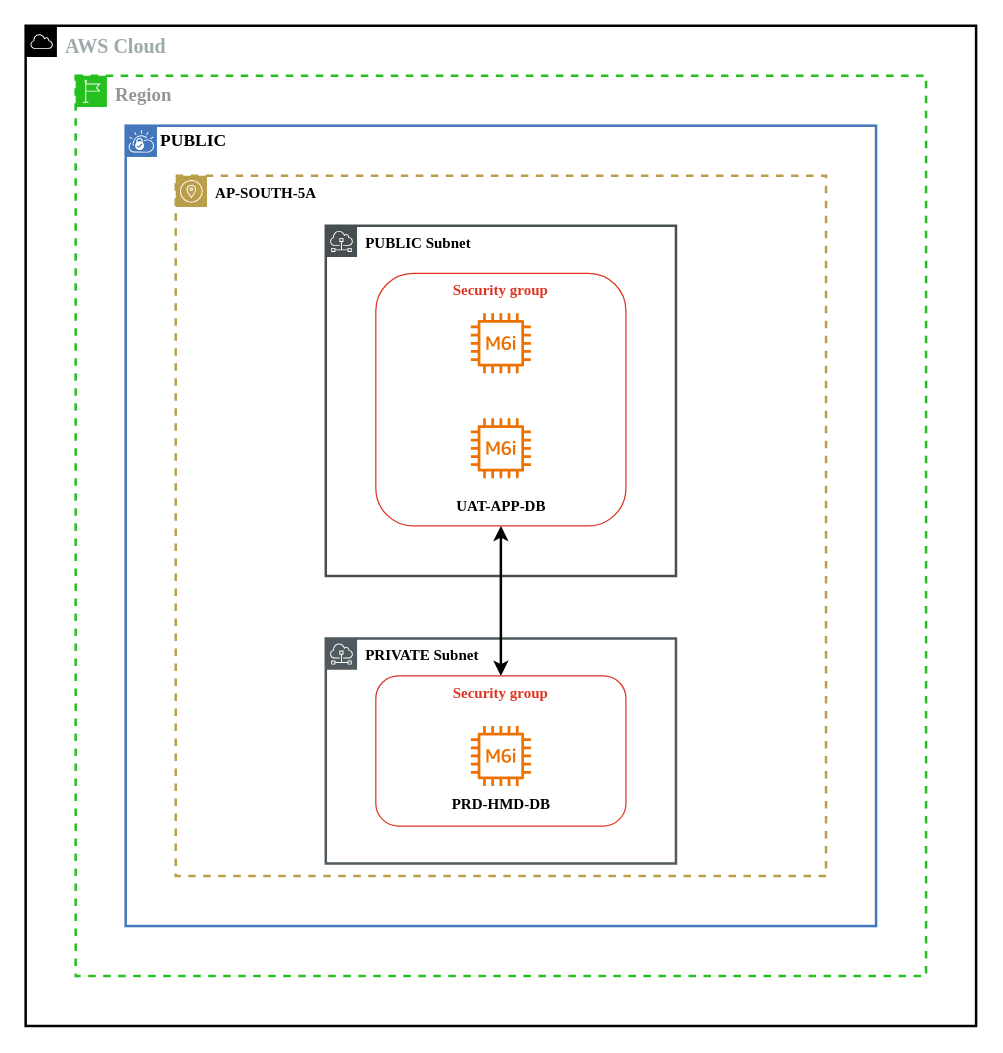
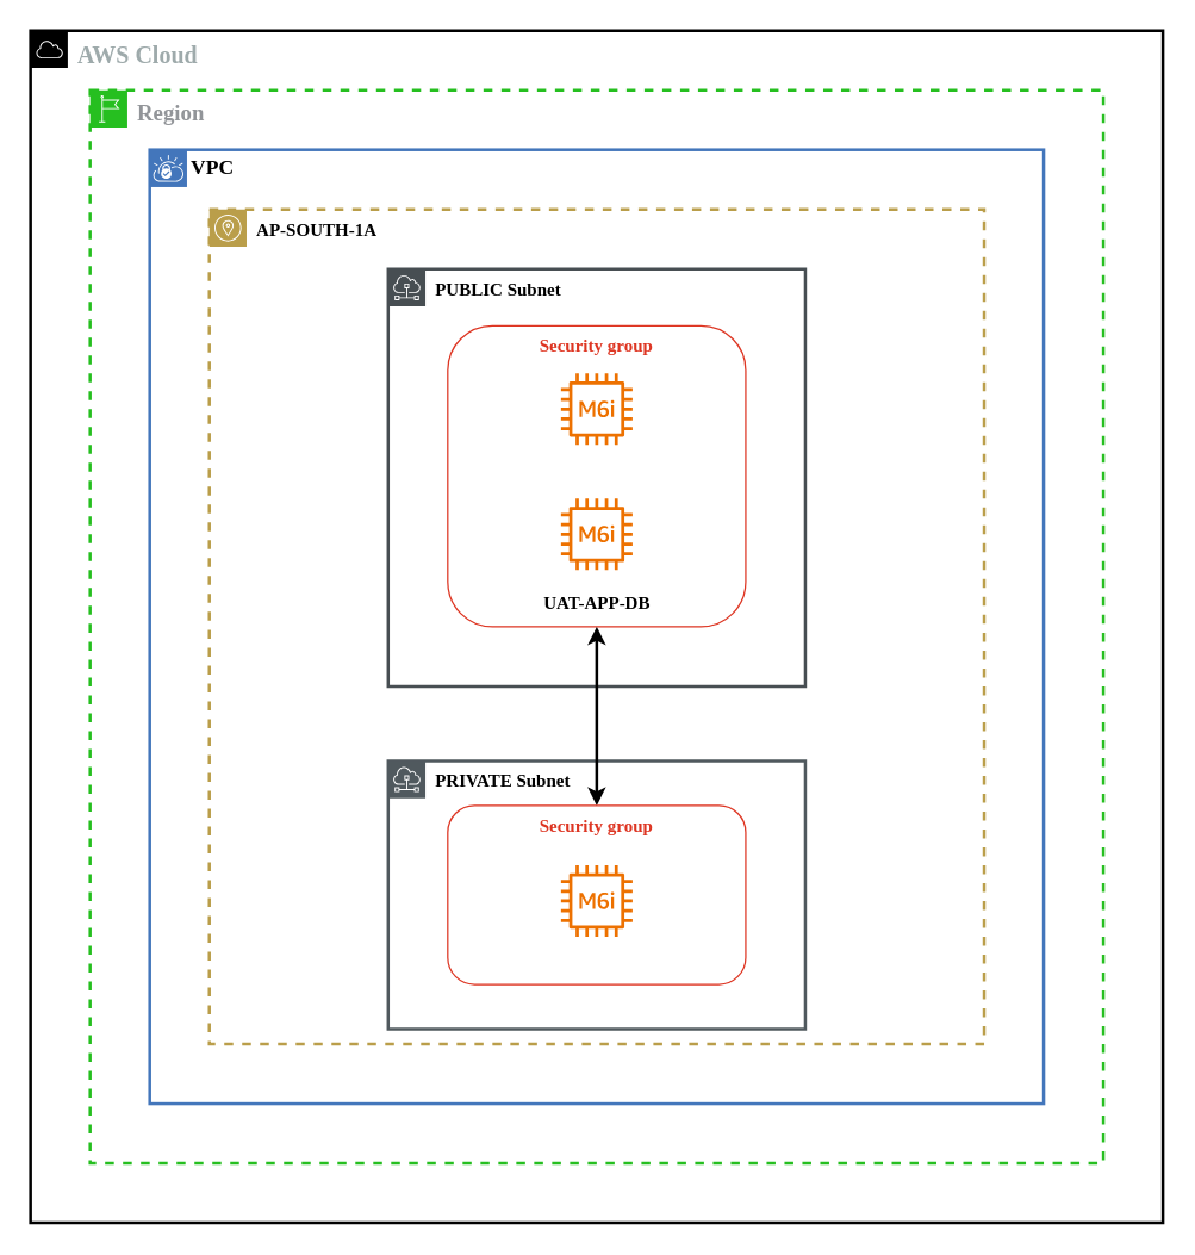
  <mxCell id="0" />
  <mxCell id="1" parent="0" />
  <mxCell id="2" value="&lt;font face=&quot;Times New Roman&quot; color=&quot;#9eaaab&quot; style=&quot;font-size: 16px;&quot;&gt;&lt;b&gt;AWS Cloud&lt;/b&gt;&lt;/font&gt;" style="sketch=0;outlineConnect=0;gradientColor=none;html=1;whiteSpace=wrap;fontSize=12;fontStyle=0;shape=mxgraph.aws4.group;grIcon=mxgraph.aws4.group_aws_cloud;strokeColor=#000000;fillColor=none;verticalAlign=top;align=left;spacingLeft=30;fontColor=#AAB7B8;dashed=0;strokeWidth=2;" vertex="1" parent="1"><mxGeometry x="20" y="20" width="760" height="800" as="geometry" /></mxCell>
  <mxCell id="3" value="&lt;font color=&quot;#929599&quot; face=&quot;Times New Roman&quot; style=&quot;font-size: 15px;&quot;&gt;&lt;b&gt;Region&lt;/b&gt;&lt;/font&gt;" style="sketch=0;outlineConnect=0;gradientColor=none;html=1;whiteSpace=wrap;fontSize=12;fontStyle=0;shape=mxgraph.aws4.group;grIcon=mxgraph.aws4.group_region;strokeColor=#26BF20;fillColor=none;verticalAlign=top;align=left;spacingLeft=30;fontColor=#B6BABF;dashed=1;strokeWidth=2;" vertex="1" parent="1"><mxGeometry x="60" y="60" width="680" height="720" as="geometry" /></mxCell>
- <mxCell id="4" value="&lt;font face=&quot;Times New Roman&quot; style=&quot;font-size: 14px;&quot;&gt;&lt;b&gt;PUBLIC&lt;/b&gt;&lt;/font&gt;" style="shape=mxgraph.ibm.box;prType=vpc;fontStyle=0;verticalAlign=top;align=left;spacingLeft=32;spacingTop=4;fillColor=none;rounded=0;whiteSpace=wrap;html=1;strokeColor=#4376BB;strokeWidth=2;dashed=0;container=1;spacing=-4;collapsible=0;expand=0;recursiveResize=0;" vertex="1" parent="1"><mxGeometry x="100" y="100" width="600" height="640" as="geometry" /></mxCell>
- <mxCell id="5" value="&lt;font face=&quot;Times New Roman&quot; color=&quot;#000000&quot;&gt;&lt;b&gt;AP-SOUTH-5A&lt;/b&gt;&lt;/font&gt;" style="sketch=0;outlineConnect=0;gradientColor=none;html=1;whiteSpace=wrap;fontSize=12;fontStyle=0;shape=mxgraph.aws4.group;grIcon=mxgraph.aws4.group_availability_zone;strokeColor=#BA9E4A;fillColor=none;verticalAlign=top;align=left;spacingLeft=30;fontColor=#545B64;dashed=1;strokeWidth=2;perimeterSpacing=0;" vertex="1" parent="4"><mxGeometry x="40" y="40" width="520" height="560" as="geometry" /></mxCell>
+ <mxCell id="4" value="&lt;font face=&quot;Times New Roman&quot; style=&quot;font-size: 14px;&quot;&gt;&lt;b&gt;VPC&lt;/b&gt;&lt;/font&gt;" style="shape=mxgraph.ibm.box;prType=vpc;fontStyle=0;verticalAlign=top;align=left;spacingLeft=32;spacingTop=4;fillColor=none;rounded=0;whiteSpace=wrap;html=1;strokeColor=#4376BB;strokeWidth=2;dashed=0;container=1;spacing=-4;collapsible=0;expand=0;recursiveResize=0;" vertex="1" parent="1"><mxGeometry x="100" y="100" width="600" height="640" as="geometry" /></mxCell>
+ <mxCell id="5" value="&lt;font face=&quot;Times New Roman&quot; color=&quot;#000000&quot;&gt;&lt;b&gt;AP-SOUTH-1A&lt;/b&gt;&lt;/font&gt;" style="sketch=0;outlineConnect=0;gradientColor=none;html=1;whiteSpace=wrap;fontSize=12;fontStyle=0;shape=mxgraph.aws4.group;grIcon=mxgraph.aws4.group_availability_zone;strokeColor=#BA9E4A;fillColor=none;verticalAlign=top;align=left;spacingLeft=30;fontColor=#545B64;dashed=1;strokeWidth=2;perimeterSpacing=0;" vertex="1" parent="4"><mxGeometry x="40" y="40" width="520" height="560" as="geometry" /></mxCell>
  <mxCell id="6" value="&lt;b&gt;&lt;font face=&quot;Times New Roman&quot; color=&quot;#000000&quot;&gt;PUBLIC Subnet&lt;/font&gt;&lt;/b&gt;" style="outlineConnect=0;gradientColor=none;html=1;whiteSpace=wrap;fontSize=12;fontStyle=0;shape=mxgraph.aws4.group;grIcon=mxgraph.aws4.group_subnet;strokeColor=#474e52;fillColor=none;verticalAlign=top;align=left;spacingLeft=30;fontColor=#879196;dashed=0;strokeWidth=2;labelBackgroundColor=none;shadow=0;" vertex="1" parent="4"><mxGeometry x="160" y="80" width="280" height="280" as="geometry" /></mxCell>
  <mxCell id="7" value="&lt;font face=&quot;Times New Roman&quot;&gt;&lt;b&gt;Security group&lt;/b&gt;&lt;/font&gt;" style="fillColor=none;strokeColor=#DD3522;verticalAlign=top;fontStyle=0;fontColor=#DD3522;whiteSpace=wrap;html=1;rounded=1;" vertex="1" parent="4"><mxGeometry x="200" y="118" width="200" height="202" as="geometry" /></mxCell>
  <mxCell id="8" value="&lt;font face=&quot;Times New Roman&quot; color=&quot;#000000&quot;&gt;&lt;b&gt;PRIVATE Subnet&lt;/b&gt;&lt;/font&gt;" style="outlineConnect=0;gradientColor=none;html=1;whiteSpace=wrap;fontSize=12;fontStyle=0;shape=mxgraph.aws4.group;grIcon=mxgraph.aws4.group_subnet;strokeColor=#50595e;fillColor=none;verticalAlign=top;align=left;spacingLeft=30;fontColor=#879196;dashed=0;strokeWidth=2;" vertex="1" parent="4"><mxGeometry x="160" y="410" width="280" height="180" as="geometry" /></mxCell>
  <mxCell id="9" value="" style="sketch=0;outlineConnect=0;fontColor=#232F3E;gradientColor=none;fillColor=#ED7100;strokeColor=none;dashed=0;verticalLabelPosition=bottom;verticalAlign=top;align=center;html=1;fontSize=12;fontStyle=0;aspect=fixed;pointerEvents=1;shape=mxgraph.aws4.ec2_m6i_instance;" vertex="1" parent="4"><mxGeometry x="276" y="150" width="48" height="48" as="geometry" /></mxCell>
  <mxCell id="10" value="" style="sketch=0;outlineConnect=0;fontColor=#232F3E;gradientColor=none;fillColor=#ED7100;strokeColor=none;dashed=0;verticalLabelPosition=bottom;verticalAlign=top;align=center;html=1;fontSize=12;fontStyle=0;aspect=fixed;pointerEvents=1;shape=mxgraph.aws4.ec2_m6i_instance;" vertex="1" parent="4"><mxGeometry x="276" y="234" width="48" height="48" as="geometry" /></mxCell>
  <mxCell id="11" style="edgeStyle=orthogonalEdgeStyle;rounded=0;orthogonalLoop=1;jettySize=auto;html=1;exitX=0.5;exitY=0;exitDx=0;exitDy=0;startArrow=classic;startFill=1;strokeWidth=2;" edge="1" parent="4" source="12" target="15"><mxGeometry relative="1" as="geometry" /></mxCell>
  <mxCell id="12" value="&lt;font face=&quot;Times New Roman&quot;&gt;&lt;b&gt;Security group&lt;/b&gt;&lt;/font&gt;" style="fillColor=none;strokeColor=#DD3522;verticalAlign=top;fontStyle=0;fontColor=#DD3522;whiteSpace=wrap;html=1;rounded=1;" vertex="1" parent="4"><mxGeometry x="200" y="440" width="200" height="120" as="geometry" /></mxCell>
  <mxCell id="13" value="" style="sketch=0;outlineConnect=0;fontColor=#232F3E;gradientColor=none;fillColor=#ED7100;strokeColor=none;dashed=0;verticalLabelPosition=bottom;verticalAlign=top;align=center;html=1;fontSize=12;fontStyle=0;aspect=fixed;pointerEvents=1;shape=mxgraph.aws4.ec2_m6i_instance;" vertex="1" parent="4"><mxGeometry x="276" y="480" width="48" height="48" as="geometry" /></mxCell>
- <mxCell id="14" value="&lt;font face=&quot;Times New Roman&quot;&gt;&lt;b&gt;PRD-HMD-DB&lt;/b&gt;&lt;/font&gt;" style="text;html=1;align=center;verticalAlign=middle;resizable=0;points=[];autosize=1;strokeColor=none;fillColor=none;" vertex="1" parent="4"><mxGeometry x="250" y="528" width="100" height="30" as="geometry" /></mxCell>
  <mxCell id="15" value="&lt;font face=&quot;Times New Roman&quot;&gt;&lt;b&gt;UAT-APP-DB&lt;/b&gt;&lt;/font&gt;" style="text;html=1;align=center;verticalAlign=middle;resizable=0;points=[];autosize=1;strokeColor=none;fillColor=none;" vertex="1" parent="4"><mxGeometry x="255" y="290" width="90" height="30" as="geometry" /></mxCell>
